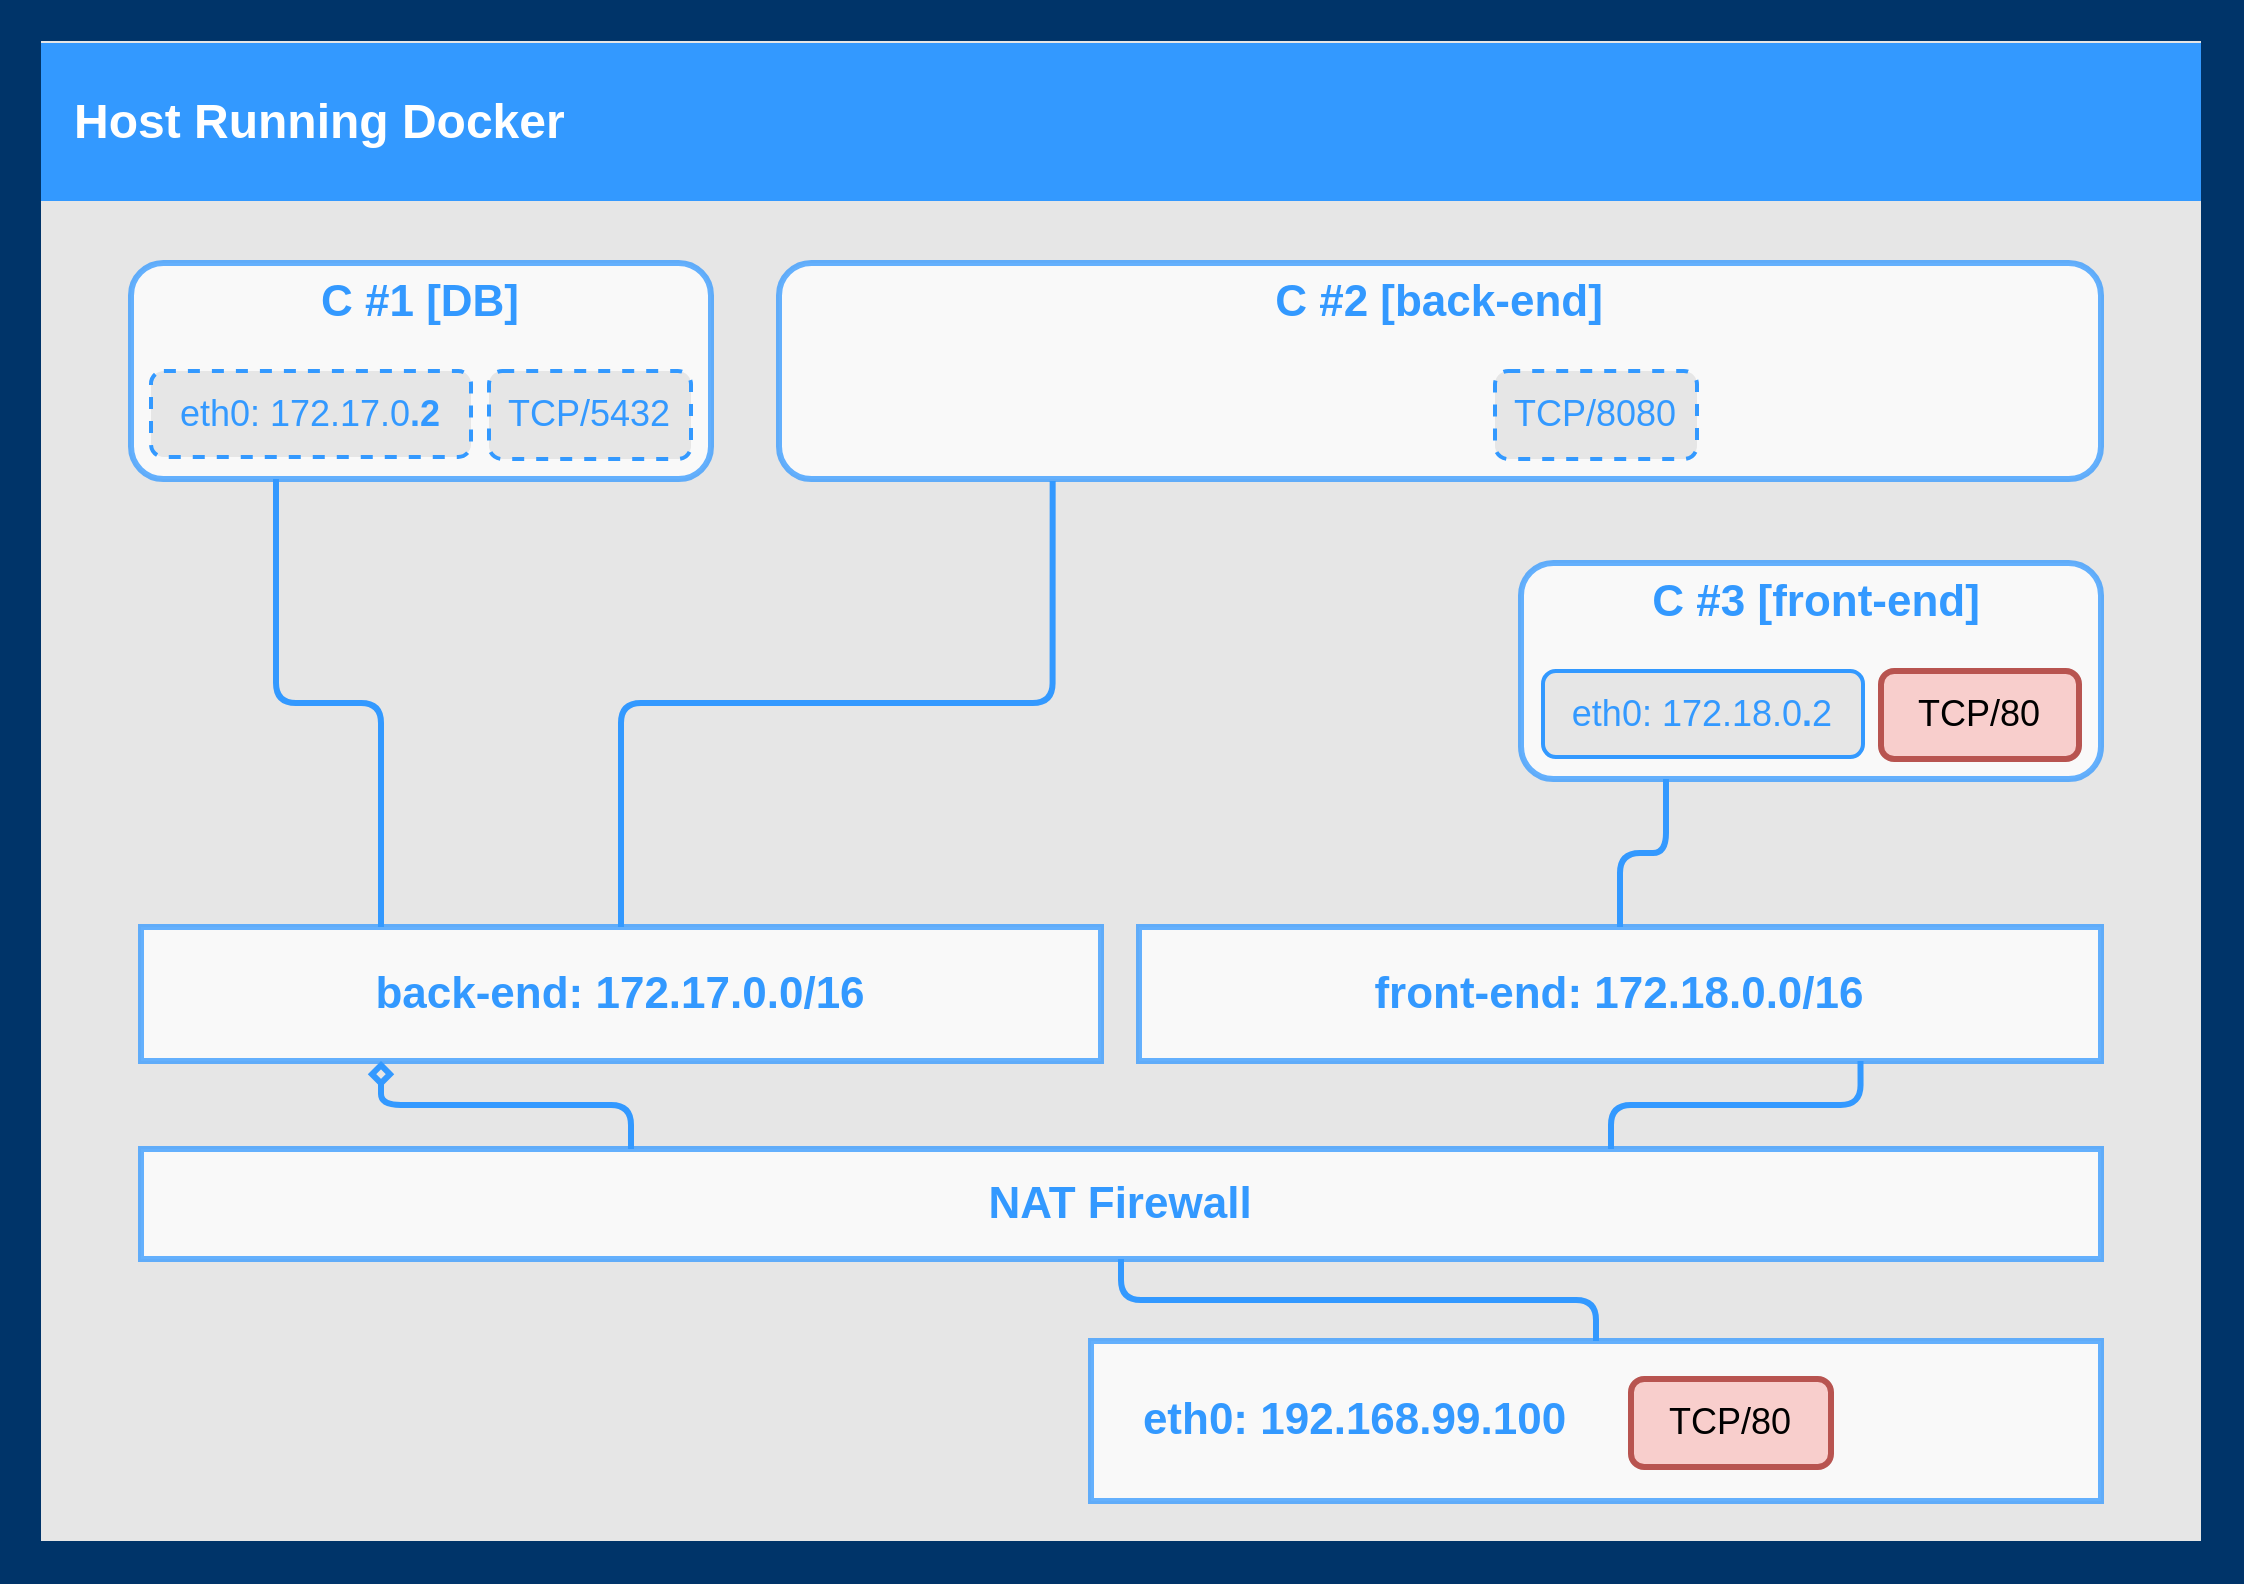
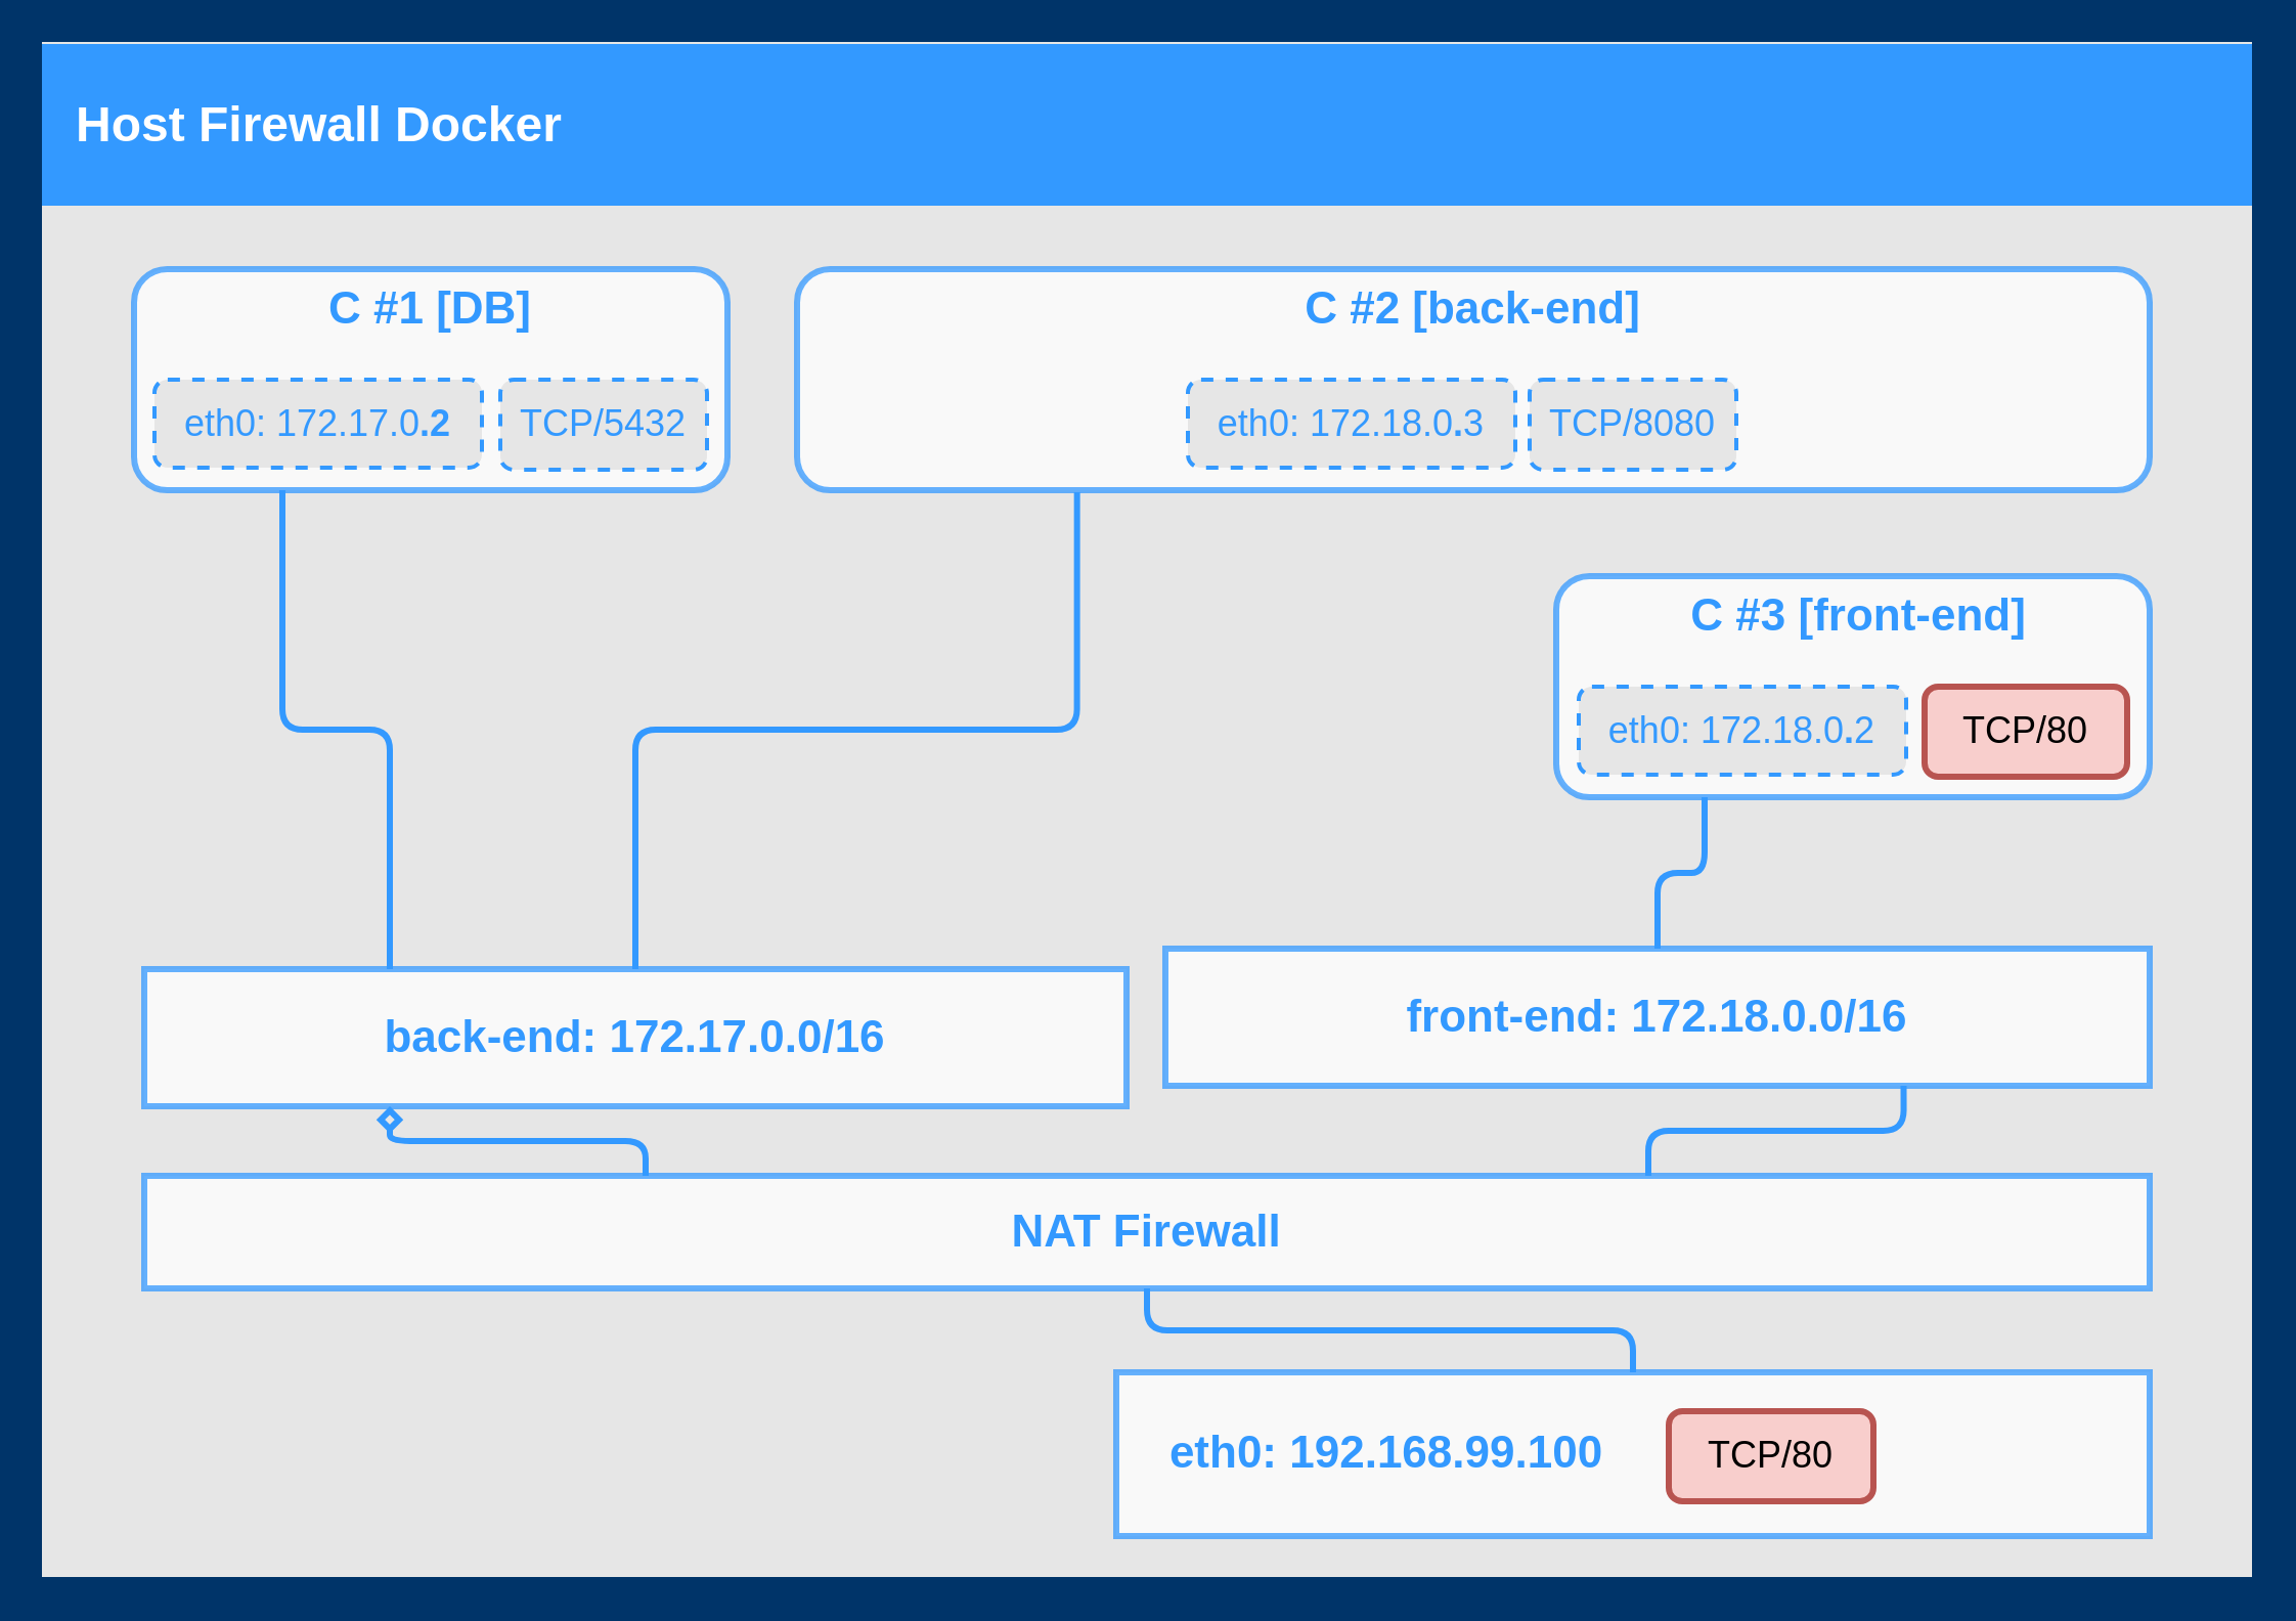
  <mxCell id="0" />
  <mxCell id="1" parent="0" />
  <mxCell id="2" value="" style="rounded=0;whiteSpace=wrap;html=1;dashed=1;strokeColor=none;strokeWidth=2;fillColor=#E6E6E6;fontFamily=Verdana;fontSize=12;fontColor=#00BEF2;verticalAlign=middle;" parent="1" vertex="1"><mxGeometry x="20" y="20" width="1080" height="750" as="geometry" /></mxCell>
- <mxCell id="3" value="Host Running Docker" style="whiteSpace=wrap;html=1;dashed=1;strokeColor=none;strokeWidth=2;fillColor=#3399FF;fontFamily=Helvetica;fontSize=24;fontColor=#FFFFFF;fontStyle=1;align=left;spacingLeft=15;" parent="1" vertex="1"><mxGeometry x="20" y="21" width="1080" height="79" as="geometry" /></mxCell>
+ <mxCell id="3" value="Host Firewall Docker" style="whiteSpace=wrap;html=1;dashed=1;strokeColor=none;strokeWidth=2;fillColor=#3399FF;fontFamily=Helvetica;fontSize=24;fontColor=#FFFFFF;fontStyle=1;align=left;spacingLeft=15;" parent="1" vertex="1"><mxGeometry x="20" y="21" width="1080" height="79" as="geometry" /></mxCell>
  <mxCell id="4" value="&lt;div align=&quot;left&quot;&gt;&amp;nbsp;&amp;nbsp;&amp;nbsp; eth0: 192.168.99.100&lt;/div&gt;" style="rounded=0;whiteSpace=wrap;html=1;strokeColor=#3399FF;strokeWidth=3;fillColor=#FFFFFF;fontFamily=Helvetica;fontSize=22;fontColor=#3399FF;opacity=75;verticalAlign=middle;fontStyle=1;align=left;spacingLeft=0;" parent="1" vertex="1"><mxGeometry x="545" y="670" width="505" height="80" as="geometry" /></mxCell>
  <mxCell id="5" value="NAT Firewall" style="rounded=0;whiteSpace=wrap;html=1;strokeColor=#3399FF;strokeWidth=3;fillColor=#FFFFFF;fontFamily=Helvetica;fontSize=22;fontColor=#3399FF;opacity=75;verticalAlign=middle;fontStyle=1;align=center;" parent="1" vertex="1"><mxGeometry x="70" y="574" width="980" height="55" as="geometry" /></mxCell>
  <mxCell id="6" value="" style="endArrow=none;startArrow=none;html=1;fontSize=22;fontColor=#3399FF;entryX=0.5;entryY=1;entryDx=0;entryDy=0;exitX=0.5;exitY=0;exitDx=0;exitDy=0;strokeColor=#3399FF;strokeWidth=3;targetPerimeterSpacing=0;edgeStyle=orthogonalEdgeStyle;startFill=0;endFill=0;" parent="1" source="4" target="5" edge="1"><mxGeometry width="50" height="50" relative="1" as="geometry"><mxPoint x="340" y="840" as="sourcePoint" /><mxPoint x="390" y="790" as="targetPoint" /></mxGeometry></mxCell>
  <mxCell id="7" value="front-end: 172.18.0.0/16" style="rounded=0;whiteSpace=wrap;html=1;strokeColor=#3399FF;strokeWidth=3;fillColor=#FFFFFF;fontFamily=Helvetica;fontSize=22;fontColor=#3399FF;opacity=75;verticalAlign=middle;fontStyle=1;align=center;" parent="1" vertex="1"><mxGeometry x="569" y="463" width="481" height="67" as="geometry" /></mxCell>
- <mxCell id="8" value="back-end: 172.17.0.0/16" style="rounded=0;whiteSpace=wrap;html=1;strokeColor=#3399FF;strokeWidth=3;fillColor=#FFFFFF;fontFamily=Helvetica;fontSize=22;fontColor=#3399FF;opacity=75;verticalAlign=middle;fontStyle=1;align=center;" parent="1" vertex="1"><mxGeometry x="70" y="463" width="480" height="67" as="geometry" /></mxCell>
+ <mxCell id="8" value="back-end: 172.17.0.0/16" style="rounded=0;whiteSpace=wrap;html=1;strokeColor=#3399FF;strokeWidth=3;fillColor=#FFFFFF;fontFamily=Helvetica;fontSize=22;fontColor=#3399FF;opacity=75;verticalAlign=middle;fontStyle=1;align=center;" parent="1" vertex="1"><mxGeometry x="70" y="473" width="480" height="67" as="geometry" /></mxCell>
  <mxCell id="9" value="&lt;font color=&quot;#3399FF&quot;&gt;C #2 [back-end]&lt;/font&gt;" style="rounded=1;whiteSpace=wrap;html=1;strokeColor=#3399FF;strokeWidth=3;fillColor=#FFFFFF;fontFamily=Helvetica;fontSize=22;fontColor=#FFB366;opacity=75;verticalAlign=top;fontStyle=1;align=center;" parent="1" vertex="1"><mxGeometry x="389" y="131" width="661" height="108" as="geometry" /></mxCell>
  <mxCell id="10" value="&lt;font color=&quot;#3399FF&quot;&gt;&amp;nbsp;C #3 [front-end]&lt;/font&gt;" style="rounded=1;whiteSpace=wrap;html=1;strokeColor=#3399FF;strokeWidth=3;fillColor=#FFFFFF;fontFamily=Helvetica;fontSize=22;fontColor=#FFB366;opacity=75;verticalAlign=top;fontStyle=1;align=center;" parent="1" vertex="1"><mxGeometry x="760" y="281" width="290" height="108" as="geometry" /></mxCell>
- <mxCell id="11" value="&lt;div&gt;&lt;font style=&quot;font-size: 18px&quot;&gt;eth0: 172.18.0&lt;b&gt;.&lt;/b&gt;2&lt;/font&gt;&lt;/div&gt;" style="rounded=1;whiteSpace=wrap;html=1;strokeColor=#3399FF;strokeWidth=2;fillColor=#E6E6E6;fontSize=18;fontColor=#3399FF;align=center;spacingLeft=0;dashed=0;verticalAlign=middle;" parent="1" vertex="1"><mxGeometry x="771" y="335" width="160" height="43" as="geometry" /></mxCell>
+ <mxCell id="11" value="&lt;div&gt;&lt;font style=&quot;font-size: 18px&quot;&gt;eth0: 172.18.0&lt;b&gt;.&lt;/b&gt;2&lt;/font&gt;&lt;/div&gt;" style="rounded=1;whiteSpace=wrap;html=1;strokeColor=#3399FF;strokeWidth=2;fillColor=#E6E6E6;fontSize=18;fontColor=#3399FF;align=center;spacingLeft=0;dashed=1;verticalAlign=middle;" parent="1" vertex="1"><mxGeometry x="771" y="335" width="160" height="43" as="geometry" /></mxCell>
  <mxCell id="12" value="&lt;div&gt;&lt;font style=&quot;font-size: 18px&quot;&gt;TCP/&lt;/font&gt;&lt;font style=&quot;font-size: 18px&quot;&gt;80&lt;/font&gt;&lt;/div&gt;" style="rounded=1;whiteSpace=wrap;html=1;strokeColor=#b85450;strokeWidth=3;fillColor=#f8cecc;fontSize=18;align=center;spacingLeft=0;verticalAlign=middle;" parent="1" vertex="1"><mxGeometry x="940" y="335" width="99" height="44" as="geometry" /></mxCell>
  <mxCell id="13" value="" style="endArrow=none;startArrow=none;html=1;strokeColor=#3399FF;strokeWidth=3;fontSize=22;fontColor=#3399FF;entryX=0.25;entryY=1;entryDx=0;entryDy=0;exitX=0.25;exitY=0;exitDx=0;exitDy=0;edgeStyle=orthogonalEdgeStyle;startFill=0;endFill=0;" parent="1" source="8" target="19" edge="1"><mxGeometry width="50" height="50" relative="1" as="geometry"><mxPoint x="20" y="840" as="sourcePoint" /><mxPoint x="117.429" y="240.143" as="targetPoint" /></mxGeometry></mxCell>
  <mxCell id="14" value="" style="endArrow=none;startArrow=none;html=1;strokeColor=#3399FF;strokeWidth=3;fontSize=22;fontColor=#3399FF;entryX=0.207;entryY=1.009;entryDx=0;entryDy=0;entryPerimeter=0;exitX=0.5;exitY=0;exitDx=0;exitDy=0;edgeStyle=orthogonalEdgeStyle;startFill=0;endFill=0;" parent="1" source="8" target="9" edge="1"><mxGeometry width="50" height="50" relative="1" as="geometry"><mxPoint x="20" y="840" as="sourcePoint" /><mxPoint x="70" y="790" as="targetPoint" /></mxGeometry></mxCell>
  <mxCell id="15" value="&lt;font style=&quot;font-size: 18px&quot;&gt;TCP/&lt;/font&gt;&lt;font style=&quot;font-size: 18px&quot;&gt;80&lt;/font&gt;" style="rounded=1;whiteSpace=wrap;html=1;strokeColor=#b85450;strokeWidth=3;fillColor=#f8cecc;fontSize=18;align=center;spacingLeft=0;verticalAlign=middle;" parent="1" vertex="1"><mxGeometry x="815" y="689" width="100" height="44" as="geometry" /></mxCell>
  <mxCell id="16" value="" style="endArrow=none;startArrow=none;html=1;strokeColor=#3399FF;strokeWidth=3;fontSize=22;fontColor=#3399FF;entryX=0.25;entryY=1;entryDx=0;entryDy=0;edgeStyle=orthogonalEdgeStyle;startFill=0;endFill=0;" parent="1" source="7" target="10" edge="1"><mxGeometry width="50" height="50" relative="1" as="geometry"><mxPoint x="20" y="840" as="sourcePoint" /><mxPoint x="70" y="790" as="targetPoint" /></mxGeometry></mxCell>
  <mxCell id="17" value="" style="endArrow=diamond;startArrow=none;html=1;strokeColor=#3399FF;strokeWidth=3;fontSize=22;fontColor=#3399FF;entryX=0.25;entryY=1;entryDx=0;entryDy=0;exitX=0.25;exitY=0;exitDx=0;exitDy=0;edgeStyle=orthogonalEdgeStyle;startFill=0;endFill=0;" parent="1" source="5" target="8" edge="1"><mxGeometry width="50" height="50" relative="1" as="geometry"><mxPoint x="20" y="840" as="sourcePoint" /><mxPoint x="70" y="790" as="targetPoint" /></mxGeometry></mxCell>
  <mxCell id="18" value="" style="endArrow=none;html=1;strokeColor=#3399FF;strokeWidth=3;fontSize=22;fontColor=#3399FF;entryX=0.75;entryY=1;entryDx=0;entryDy=0;exitX=0.75;exitY=0;exitDx=0;exitDy=0;edgeStyle=orthogonalEdgeStyle;" parent="1" source="5" target="7" edge="1"><mxGeometry width="50" height="50" relative="1" as="geometry"><mxPoint x="20" y="840" as="sourcePoint" /><mxPoint x="70" y="790" as="targetPoint" /></mxGeometry></mxCell>
  <mxCell id="19" value="&lt;font color=&quot;#3399FF&quot;&gt;C #1 [DB]&lt;/font&gt;" style="rounded=1;whiteSpace=wrap;html=1;strokeColor=#3399FF;strokeWidth=3;fillColor=#FFFFFF;fontFamily=Helvetica;fontSize=22;fontColor=#FFB366;opacity=75;verticalAlign=top;fontStyle=1;align=center;" vertex="1" parent="1"><mxGeometry x="65" y="131" width="290" height="108" as="geometry" /></mxCell>
  <mxCell id="20" value="&lt;div&gt;&lt;font style=&quot;font-size: 18px&quot;&gt;eth0: 172.17.0&lt;b&gt;.2&lt;/b&gt;&lt;/font&gt;&lt;/div&gt;" style="rounded=1;whiteSpace=wrap;html=1;strokeColor=#3399FF;strokeWidth=2;fillColor=#E6E6E6;fontSize=18;fontColor=#3399FF;align=center;spacingLeft=0;dashed=1;verticalAlign=middle;" vertex="1" parent="1"><mxGeometry x="75" y="185" width="160" height="43" as="geometry" /></mxCell>
  <mxCell id="21" value="&lt;font style=&quot;font-size: 18px&quot;&gt;TCP/&lt;/font&gt;5432" style="rounded=1;whiteSpace=wrap;html=1;strokeColor=#3399FF;strokeWidth=2;fillColor=#E6E6E6;fontSize=18;fontColor=#3399FF;align=center;spacingLeft=0;dashed=1;verticalAlign=middle;" vertex="1" parent="1"><mxGeometry x="244" y="185" width="101" height="44" as="geometry" /></mxCell>
+ <mxCell id="22" value="&lt;div&gt;&lt;font style=&quot;font-size: 18px&quot;&gt;eth0: 172.18.0&lt;b&gt;.&lt;/b&gt;3&lt;/font&gt;&lt;/div&gt;" style="rounded=1;whiteSpace=wrap;html=1;strokeColor=#3399FF;strokeWidth=2;fillColor=#E6E6E6;fontSize=18;fontColor=#3399FF;align=center;spacingLeft=0;dashed=1;verticalAlign=middle;" vertex="1" parent="1"><mxGeometry x="580" y="185" width="160" height="43" as="geometry" /></mxCell>
  <mxCell id="23" value="&lt;font style=&quot;font-size: 18px&quot;&gt;TCP/&lt;/font&gt;8080" style="rounded=1;whiteSpace=wrap;html=1;strokeColor=#3399FF;strokeWidth=2;fillColor=#E6E6E6;fontSize=18;fontColor=#3399FF;align=center;spacingLeft=0;dashed=1;verticalAlign=middle;" vertex="1" parent="1"><mxGeometry x="747" y="185" width="101" height="44" as="geometry" /></mxCell>
